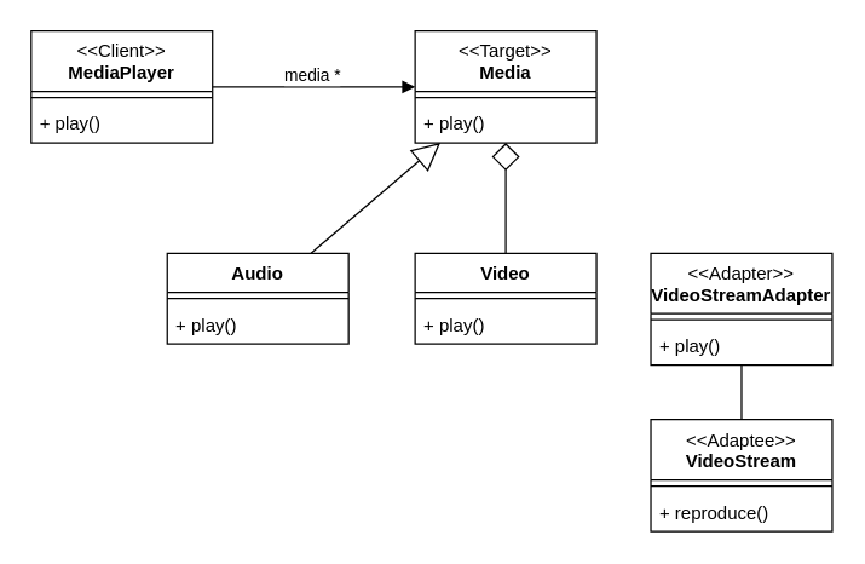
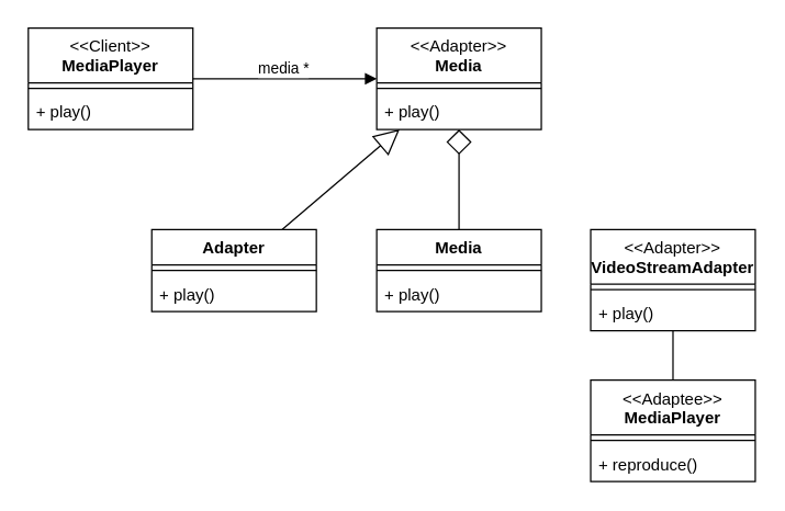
  <mxCell id="0" />
  <mxCell id="1" parent="0" />
  <mxCell id="2" value="&lt;span style=&quot;font-weight: normal;&quot;&gt;&amp;lt;&amp;lt;Client&amp;gt;&amp;gt;&lt;/span&gt;&lt;br&gt;MediaPlayer" style="swimlane;fontStyle=1;align=center;verticalAlign=top;childLayout=stackLayout;horizontal=1;startSize=40;horizontalStack=0;resizeParent=1;resizeParentMax=0;resizeLast=0;collapsible=1;marginBottom=0;whiteSpace=wrap;html=1;" parent="1" vertex="1"><mxGeometry x="20" y="20" width="120" height="74" as="geometry" /></mxCell>
  <mxCell id="3" value="" style="line;strokeWidth=1;fillColor=none;align=left;verticalAlign=middle;spacingTop=-1;spacingLeft=3;spacingRight=3;rotatable=0;labelPosition=right;points=[];portConstraint=eastwest;strokeColor=inherit;" parent="2" vertex="1"><mxGeometry y="40" width="120" height="8" as="geometry" /></mxCell>
  <mxCell id="4" value="+ play()" style="text;strokeColor=none;fillColor=none;align=left;verticalAlign=top;spacingLeft=4;spacingRight=4;overflow=hidden;rotatable=0;points=[[0,0.5],[1,0.5]];portConstraint=eastwest;whiteSpace=wrap;html=1;" parent="2" vertex="1"><mxGeometry y="48" width="120" height="26" as="geometry" /></mxCell>
- <mxCell id="5" value="&lt;span style=&quot;font-weight: normal;&quot;&gt;&amp;lt;&amp;lt;Target&amp;gt;&amp;gt;&lt;/span&gt;&lt;br&gt;Media" style="swimlane;fontStyle=1;align=center;verticalAlign=top;childLayout=stackLayout;horizontal=1;startSize=40;horizontalStack=0;resizeParent=1;resizeParentMax=0;resizeLast=0;collapsible=1;marginBottom=0;whiteSpace=wrap;html=1;" parent="1" vertex="1"><mxGeometry x="274" y="20" width="120" height="74" as="geometry" /></mxCell>
+ <mxCell id="5" value="&lt;span style=&quot;font-weight: normal;&quot;&gt;&amp;lt;&amp;lt;Adapter&amp;gt;&amp;gt;&lt;/span&gt;&lt;br&gt;Media" style="swimlane;fontStyle=1;align=center;verticalAlign=top;childLayout=stackLayout;horizontal=1;startSize=40;horizontalStack=0;resizeParent=1;resizeParentMax=0;resizeLast=0;collapsible=1;marginBottom=0;whiteSpace=wrap;html=1;" parent="1" vertex="1"><mxGeometry x="274" y="20" width="120" height="74" as="geometry" /></mxCell>
  <mxCell id="6" value="" style="line;strokeWidth=1;fillColor=none;align=left;verticalAlign=middle;spacingTop=-1;spacingLeft=3;spacingRight=3;rotatable=0;labelPosition=right;points=[];portConstraint=eastwest;strokeColor=inherit;" parent="5" vertex="1"><mxGeometry y="40" width="120" height="8" as="geometry" /></mxCell>
  <mxCell id="7" value="+ play()" style="text;strokeColor=none;fillColor=none;align=left;verticalAlign=top;spacingLeft=4;spacingRight=4;overflow=hidden;rotatable=0;points=[[0,0.5],[1,0.5]];portConstraint=eastwest;whiteSpace=wrap;html=1;" parent="5" vertex="1"><mxGeometry y="48" width="120" height="26" as="geometry" /></mxCell>
  <mxCell id="8" value="media *" style="endArrow=block;endFill=1;html=1;edgeStyle=orthogonalEdgeStyle;align=left;verticalAlign=top;rounded=0;" parent="1" source="2" target="5" edge="1"><mxGeometry x="-0.314" y="20" relative="1" as="geometry"><mxPoint x="280" y="167" as="sourcePoint" /><mxPoint x="440" y="167" as="targetPoint" /><mxPoint as="offset" /></mxGeometry></mxCell>
- <mxCell id="9" value="Audio" style="swimlane;fontStyle=1;align=center;verticalAlign=top;childLayout=stackLayout;horizontal=1;startSize=26;horizontalStack=0;resizeParent=1;resizeParentMax=0;resizeLast=0;collapsible=1;marginBottom=0;whiteSpace=wrap;html=1;" parent="1" vertex="1"><mxGeometry x="110" y="167" width="120" height="60" as="geometry" /></mxCell>
+ <mxCell id="9" value="Adapter" style="swimlane;fontStyle=1;align=center;verticalAlign=top;childLayout=stackLayout;horizontal=1;startSize=26;horizontalStack=0;resizeParent=1;resizeParentMax=0;resizeLast=0;collapsible=1;marginBottom=0;whiteSpace=wrap;html=1;" parent="1" vertex="1"><mxGeometry x="110" y="167" width="120" height="60" as="geometry" /></mxCell>
  <mxCell id="10" value="" style="line;strokeWidth=1;fillColor=none;align=left;verticalAlign=middle;spacingTop=-1;spacingLeft=3;spacingRight=3;rotatable=0;labelPosition=right;points=[];portConstraint=eastwest;strokeColor=inherit;" parent="9" vertex="1"><mxGeometry y="26" width="120" height="8" as="geometry" /></mxCell>
  <mxCell id="11" value="+ play()" style="text;strokeColor=none;fillColor=none;align=left;verticalAlign=top;spacingLeft=4;spacingRight=4;overflow=hidden;rotatable=0;points=[[0,0.5],[1,0.5]];portConstraint=eastwest;whiteSpace=wrap;html=1;" parent="9" vertex="1"><mxGeometry y="34" width="120" height="26" as="geometry" /></mxCell>
- <mxCell id="12" value="Video" style="swimlane;fontStyle=1;align=center;verticalAlign=top;childLayout=stackLayout;horizontal=1;startSize=26;horizontalStack=0;resizeParent=1;resizeParentMax=0;resizeLast=0;collapsible=1;marginBottom=0;whiteSpace=wrap;html=1;" parent="1" vertex="1"><mxGeometry x="274" y="167" width="120" height="60" as="geometry" /></mxCell>
+ <mxCell id="12" value="Media" style="swimlane;fontStyle=1;align=center;verticalAlign=top;childLayout=stackLayout;horizontal=1;startSize=26;horizontalStack=0;resizeParent=1;resizeParentMax=0;resizeLast=0;collapsible=1;marginBottom=0;whiteSpace=wrap;html=1;" parent="1" vertex="1"><mxGeometry x="274" y="167" width="120" height="60" as="geometry" /></mxCell>
  <mxCell id="13" value="" style="line;strokeWidth=1;fillColor=none;align=left;verticalAlign=middle;spacingTop=-1;spacingLeft=3;spacingRight=3;rotatable=0;labelPosition=right;points=[];portConstraint=eastwest;strokeColor=inherit;" parent="12" vertex="1"><mxGeometry y="26" width="120" height="8" as="geometry" /></mxCell>
  <mxCell id="14" value="+ play()" style="text;strokeColor=none;fillColor=none;align=left;verticalAlign=top;spacingLeft=4;spacingRight=4;overflow=hidden;rotatable=0;points=[[0,0.5],[1,0.5]];portConstraint=eastwest;whiteSpace=wrap;html=1;" parent="12" vertex="1"><mxGeometry y="34" width="120" height="26" as="geometry" /></mxCell>
- <mxCell id="15" value="&lt;span style=&quot;font-weight: normal;&quot;&gt;&amp;lt;&amp;lt;Adaptee&amp;gt;&amp;gt;&lt;/span&gt;&lt;br&gt;VideoStream" style="swimlane;fontStyle=1;align=center;verticalAlign=top;childLayout=stackLayout;horizontal=1;startSize=40;horizontalStack=0;resizeParent=1;resizeParentMax=0;resizeLast=0;collapsible=1;marginBottom=0;whiteSpace=wrap;html=1;" parent="1" vertex="1"><mxGeometry x="430" y="277" width="120" height="74" as="geometry" /></mxCell>
+ <mxCell id="15" value="&lt;span style=&quot;font-weight: normal;&quot;&gt;&amp;lt;&amp;lt;Adaptee&amp;gt;&amp;gt;&lt;/span&gt;&lt;br&gt;MediaPlayer" style="swimlane;fontStyle=1;align=center;verticalAlign=top;childLayout=stackLayout;horizontal=1;startSize=40;horizontalStack=0;resizeParent=1;resizeParentMax=0;resizeLast=0;collapsible=1;marginBottom=0;whiteSpace=wrap;html=1;" parent="1" vertex="1"><mxGeometry x="430" y="277" width="120" height="74" as="geometry" /></mxCell>
  <mxCell id="16" value="" style="line;strokeWidth=1;fillColor=none;align=left;verticalAlign=middle;spacingTop=-1;spacingLeft=3;spacingRight=3;rotatable=0;labelPosition=right;points=[];portConstraint=eastwest;strokeColor=inherit;" parent="15" vertex="1"><mxGeometry y="40" width="120" height="8" as="geometry" /></mxCell>
  <mxCell id="17" value="+ reproduce()" style="text;strokeColor=none;fillColor=none;align=left;verticalAlign=top;spacingLeft=4;spacingRight=4;overflow=hidden;rotatable=0;points=[[0,0.5],[1,0.5]];portConstraint=eastwest;whiteSpace=wrap;html=1;" parent="15" vertex="1"><mxGeometry y="48" width="120" height="26" as="geometry" /></mxCell>
  <mxCell id="18" value="&lt;span style=&quot;font-weight: normal;&quot;&gt;&amp;lt;&amp;lt;Adapter&amp;gt;&amp;gt;&lt;/span&gt;&lt;br&gt;VideoStreamAdapter" style="swimlane;fontStyle=1;align=center;verticalAlign=top;childLayout=stackLayout;horizontal=1;startSize=40;horizontalStack=0;resizeParent=1;resizeParentMax=0;resizeLast=0;collapsible=1;marginBottom=0;whiteSpace=wrap;html=1;" parent="1" vertex="1"><mxGeometry x="430" y="167" width="120" height="74" as="geometry" /></mxCell>
  <mxCell id="19" value="" style="line;strokeWidth=1;fillColor=none;align=left;verticalAlign=middle;spacingTop=-1;spacingLeft=3;spacingRight=3;rotatable=0;labelPosition=right;points=[];portConstraint=eastwest;strokeColor=inherit;" parent="18" vertex="1"><mxGeometry y="40" width="120" height="8" as="geometry" /></mxCell>
  <mxCell id="20" value="+ play()" style="text;strokeColor=none;fillColor=none;align=left;verticalAlign=top;spacingLeft=4;spacingRight=4;overflow=hidden;rotatable=0;points=[[0,0.5],[1,0.5]];portConstraint=eastwest;whiteSpace=wrap;html=1;" parent="18" vertex="1"><mxGeometry y="48" width="120" height="26" as="geometry" /></mxCell>
  <mxCell id="21" value="" style="endArrow=block;endSize=16;endFill=0;html=1;rounded=0;" parent="1" source="9" target="5" edge="1"><mxGeometry width="160" relative="1" as="geometry"><mxPoint x="250" y="157" as="sourcePoint" /><mxPoint x="410" y="157" as="targetPoint" /></mxGeometry></mxCell>
  <mxCell id="22" value="" style="endArrow=diamond;endSize=16;endFill=0;html=1;rounded=0;" parent="1" source="12" target="5" edge="1"><mxGeometry width="160" relative="1" as="geometry"><mxPoint x="215" y="177" as="sourcePoint" /><mxPoint x="309" y="97" as="targetPoint" /></mxGeometry></mxCell>
  <mxCell id="23" value="" style="html=1;verticalAlign=bottom;endArrow=none;curved=0;rounded=0;" parent="1" source="18" target="15" edge="1"><mxGeometry width="80" relative="1" as="geometry"><mxPoint x="290" y="157" as="sourcePoint" /><mxPoint x="370" y="157" as="targetPoint" /></mxGeometry></mxCell>
